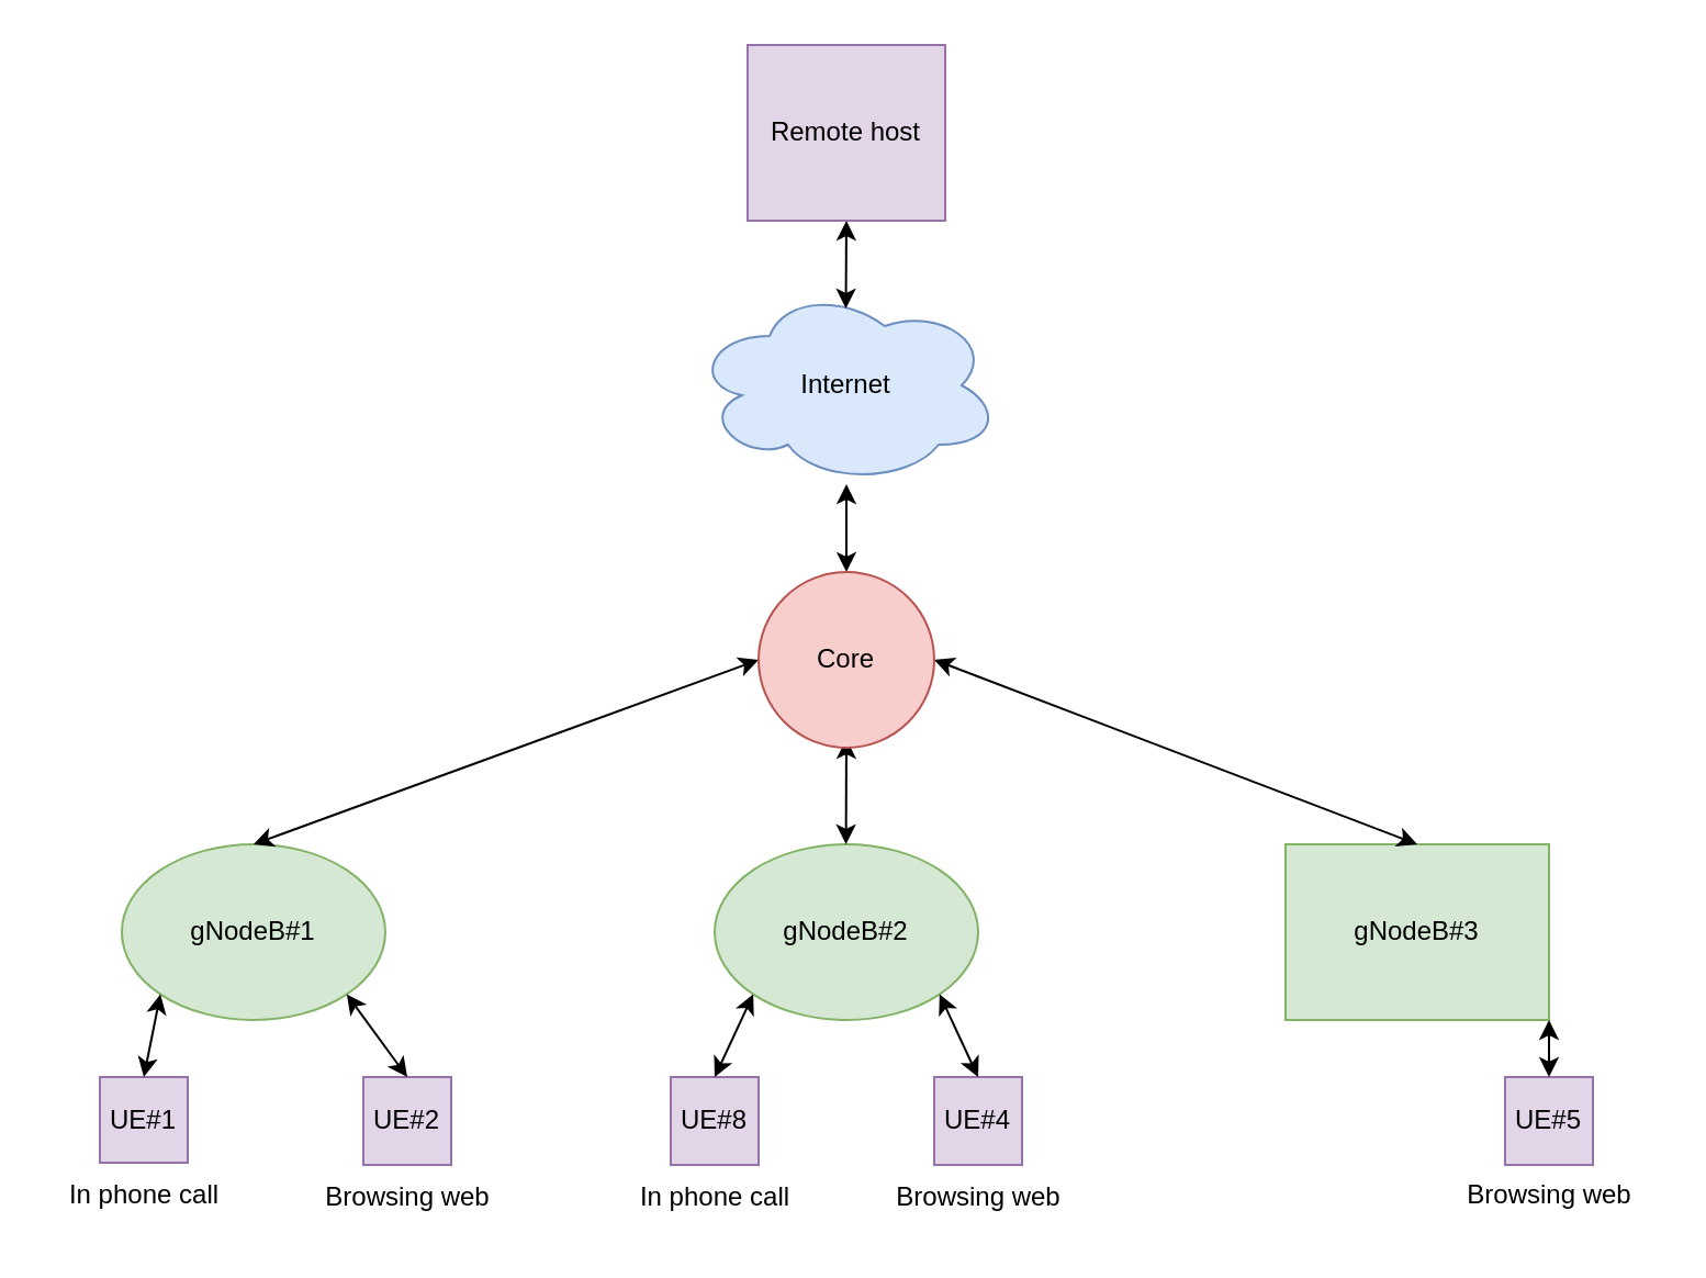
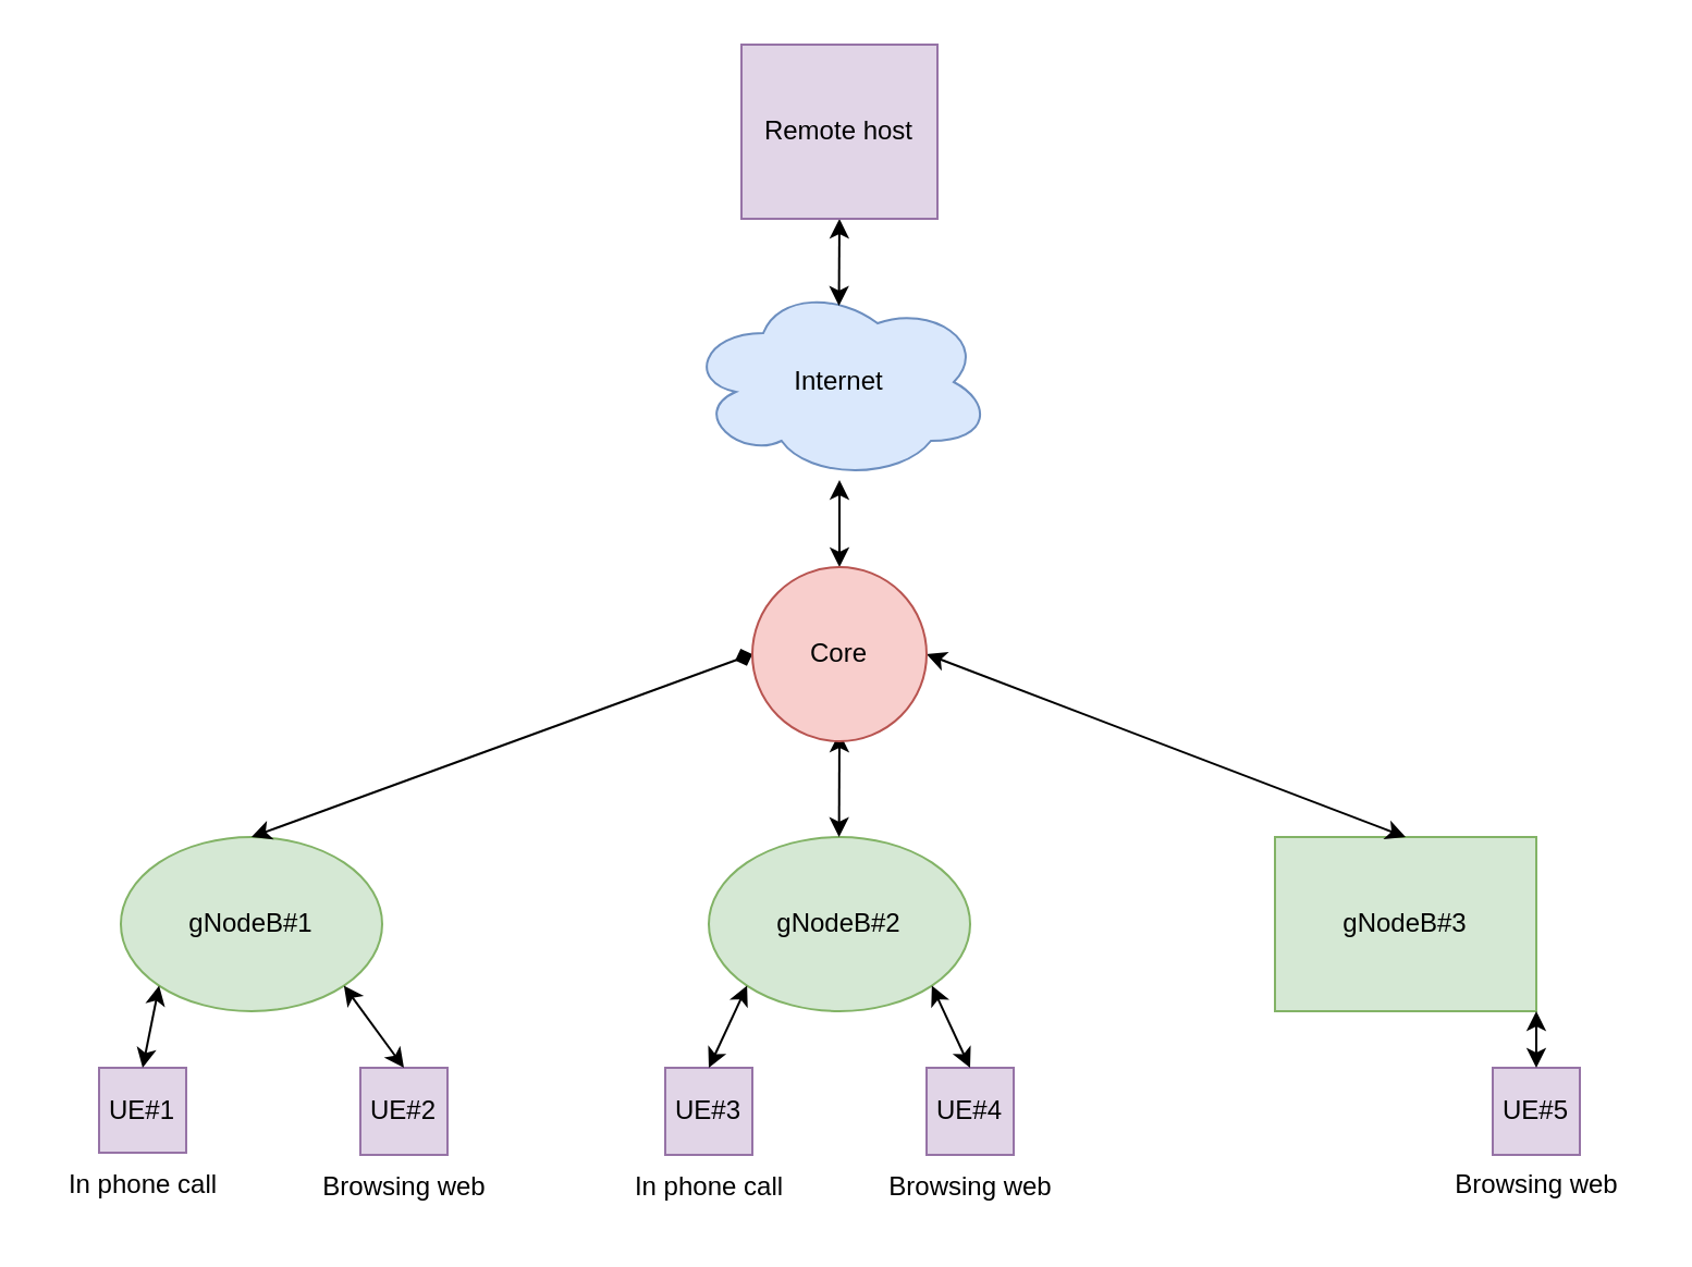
  <mxCell id="0" />
  <mxCell id="1" parent="0" />
  <mxCell id="2" value="gNodeB#1" style="ellipse;whiteSpace=wrap;html=1;fillColor=#d5e8d4;strokeColor=#82b366;" parent="1" vertex="1"><mxGeometry x="55" y="384" width="120" height="80" as="geometry" /></mxCell>
  <mxCell id="3" value="gNodeB#2" style="ellipse;whiteSpace=wrap;html=1;fillColor=#d5e8d4;strokeColor=#82b366;" parent="1" vertex="1"><mxGeometry x="325" y="384" width="120" height="80" as="geometry" /></mxCell>
  <mxCell id="4" value="gNodeB#3" style="whiteSpace=wrap;html=1;fillColor=#d5e8d4;strokeColor=#82b366;rounded=0;" parent="1" vertex="1"><mxGeometry x="585" y="384" width="120" height="80" as="geometry" /></mxCell>
  <mxCell id="5" value="UE#2" style="rounded=0;whiteSpace=wrap;html=1;fillColor=#e1d5e7;strokeColor=#9673a6;" parent="1" vertex="1"><mxGeometry x="165" y="490" width="40" height="40" as="geometry" /></mxCell>
  <mxCell id="6" value="UE#1" style="rounded=0;whiteSpace=wrap;html=1;fillColor=#e1d5e7;strokeColor=#9673a6;" parent="1" vertex="1"><mxGeometry x="45" y="490" width="40" height="39" as="geometry" /></mxCell>
  <mxCell id="7" value="UE#4" style="rounded=0;whiteSpace=wrap;html=1;fillColor=#e1d5e7;strokeColor=#9673a6;" parent="1" vertex="1"><mxGeometry x="425" y="490" width="40" height="40" as="geometry" /></mxCell>
  <mxCell id="8" value="UE#5" style="rounded=0;whiteSpace=wrap;html=1;fillColor=#e1d5e7;strokeColor=#9673a6;" parent="1" vertex="1"><mxGeometry x="685" y="490" width="40" height="40" as="geometry" /></mxCell>
  <mxCell id="9" value="Internet" style="ellipse;shape=cloud;whiteSpace=wrap;html=1;fillColor=#dae8fc;strokeColor=#6c8ebf;" parent="1" vertex="1"><mxGeometry x="315" y="130" width="140" height="90" as="geometry" /></mxCell>
  <mxCell id="10" value="" style="endArrow=classic;html=1;rounded=0;entryX=0;entryY=1;entryDx=0;entryDy=0;startArrow=classic;startFill=1;" parent="1" target="2" edge="1"><mxGeometry width="50" height="50" relative="1" as="geometry"><mxPoint x="65" y="490" as="sourcePoint" /><mxPoint x="95" y="466" as="targetPoint" /></mxGeometry></mxCell>
  <mxCell id="11" value="" style="endArrow=classic;html=1;rounded=0;entryX=1;entryY=1;entryDx=0;entryDy=0;startArrow=classic;startFill=1;" parent="1" target="2" edge="1"><mxGeometry width="50" height="50" relative="1" as="geometry"><mxPoint x="185" y="490" as="sourcePoint" /><mxPoint x="155" y="464" as="targetPoint" /></mxGeometry></mxCell>
  <mxCell id="12" value="" style="endArrow=classic;html=1;rounded=0;entryX=1;entryY=1;entryDx=0;entryDy=0;startArrow=classic;startFill=1;" parent="1" target="3" edge="1"><mxGeometry width="50" height="50" relative="1" as="geometry"><mxPoint x="445" y="490" as="sourcePoint" /><mxPoint x="365" y="452" as="targetPoint" /></mxGeometry></mxCell>
  <mxCell id="13" value="" style="endArrow=classic;html=1;rounded=0;entryX=1;entryY=1;entryDx=0;entryDy=0;startArrow=classic;startFill=1;" parent="1" target="4" edge="1"><mxGeometry width="50" height="50" relative="1" as="geometry"><mxPoint x="705" y="490" as="sourcePoint" /><mxPoint x="705" y="464" as="targetPoint" /></mxGeometry></mxCell>
  <mxCell id="14" value="" style="endArrow=classic;html=1;rounded=0;exitX=0.5;exitY=0;exitDx=0;exitDy=0;startArrow=classic;startFill=1;" parent="1" edge="1"><mxGeometry width="50" height="50" relative="1" as="geometry"><mxPoint x="384.8" y="384" as="sourcePoint" /><mxPoint x="385" y="336" as="targetPoint" /></mxGeometry></mxCell>
  <mxCell id="15" value="" style="endArrow=classic;html=1;rounded=0;entryX=1;entryY=0.5;entryDx=0;entryDy=0;exitX=0.5;exitY=0;exitDx=0;exitDy=0;startArrow=classic;startFill=1;" parent="1" source="4" target="26" edge="1"><mxGeometry width="50" height="50" relative="1" as="geometry"><mxPoint x="645" y="366" as="sourcePoint" /><mxPoint x="419.5" y="300" as="targetPoint" /></mxGeometry></mxCell>
- <mxCell id="16" value="" style="endArrow=classic;html=1;rounded=0;entryX=0;entryY=0.5;entryDx=0;entryDy=0;exitX=0.5;exitY=0;exitDx=0;exitDy=0;startArrow=classic;startFill=1;" parent="1" source="2" target="26" edge="1"><mxGeometry width="50" height="50" relative="1" as="geometry"><mxPoint x="435" y="584" as="sourcePoint" /><mxPoint x="350.5" y="300" as="targetPoint" /></mxGeometry></mxCell>
+ <mxCell id="16" value="" style="endArrow=diamond;html=1;rounded=0;entryX=0;entryY=0.5;entryDx=0;entryDy=0;exitX=0.5;exitY=0;exitDx=0;exitDy=0;startArrow=classic;startFill=1;" parent="1" source="2" target="26" edge="1"><mxGeometry width="50" height="50" relative="1" as="geometry"><mxPoint x="435" y="584" as="sourcePoint" /><mxPoint x="350.5" y="300" as="targetPoint" /></mxGeometry></mxCell>
  <mxCell id="17" value="" style="endArrow=classic;html=1;rounded=0;exitX=0.5;exitY=0;exitDx=0;exitDy=0;startArrow=classic;startFill=1;" parent="1" source="26" edge="1"><mxGeometry width="50" height="50" relative="1" as="geometry"><mxPoint x="384.8" y="264" as="sourcePoint" /><mxPoint x="385" y="220" as="targetPoint" /></mxGeometry></mxCell>
  <mxCell id="18" value="" style="endArrow=classic;html=1;rounded=0;startArrow=classic;startFill=1;" parent="1" edge="1"><mxGeometry width="50" height="50" relative="1" as="geometry"><mxPoint x="384.76" y="140" as="sourcePoint" /><mxPoint x="385" y="100" as="targetPoint" /></mxGeometry></mxCell>
- <mxCell id="19" value="UE#8" style="rounded=0;whiteSpace=wrap;html=1;fillColor=#e1d5e7;strokeColor=#9673a6;" parent="1" vertex="1"><mxGeometry x="305" y="490" width="40" height="40" as="geometry" /></mxCell>
+ <mxCell id="19" value="UE#3" style="rounded=0;whiteSpace=wrap;html=1;fillColor=#e1d5e7;strokeColor=#9673a6;" parent="1" vertex="1"><mxGeometry x="305" y="490" width="40" height="40" as="geometry" /></mxCell>
  <mxCell id="20" value="" style="endArrow=classic;html=1;rounded=0;entryX=0;entryY=1;entryDx=0;entryDy=0;startArrow=classic;startFill=1;" parent="1" target="3" edge="1"><mxGeometry width="50" height="50" relative="1" as="geometry"><mxPoint x="325" y="490" as="sourcePoint" /><mxPoint x="355" y="452" as="targetPoint" /></mxGeometry></mxCell>
  <mxCell id="21" value="In phone call" style="text;html=1;align=center;verticalAlign=middle;resizable=0;points=[];autosize=1;strokeColor=none;fillColor=none;" parent="1" vertex="1"><mxGeometry x="20" y="529" width="90" height="30" as="geometry" /></mxCell>
  <mxCell id="22" value="Browsing web" style="text;html=1;align=center;verticalAlign=middle;resizable=0;points=[];autosize=1;strokeColor=none;fillColor=none;" parent="1" vertex="1"><mxGeometry x="135" y="530" width="100" height="30" as="geometry" /></mxCell>
  <mxCell id="23" value="In phone call" style="text;html=1;align=center;verticalAlign=middle;resizable=0;points=[];autosize=1;strokeColor=none;fillColor=none;" parent="1" vertex="1"><mxGeometry x="280" y="530" width="90" height="30" as="geometry" /></mxCell>
  <mxCell id="24" value="Browsing web" style="text;html=1;align=center;verticalAlign=middle;resizable=0;points=[];autosize=1;strokeColor=none;fillColor=none;" parent="1" vertex="1"><mxGeometry x="395" y="530" width="100" height="30" as="geometry" /></mxCell>
  <mxCell id="25" value="Browsing web" style="text;html=1;align=center;verticalAlign=middle;resizable=0;points=[];autosize=1;strokeColor=none;fillColor=none;" parent="1" vertex="1"><mxGeometry x="655" y="529" width="100" height="30" as="geometry" /></mxCell>
  <mxCell id="26" value="Core" style="ellipse;whiteSpace=wrap;html=1;fillColor=#f8cecc;strokeColor=#b85450;" parent="1" vertex="1"><mxGeometry x="345" y="260" width="80" height="80" as="geometry" /></mxCell>
  <mxCell id="27" value="Remote host" style="rounded=0;whiteSpace=wrap;html=1;fillColor=#e1d5e7;strokeColor=#9673a6;" parent="1" vertex="1"><mxGeometry x="340" y="20" width="90" height="80" as="geometry" /></mxCell>
